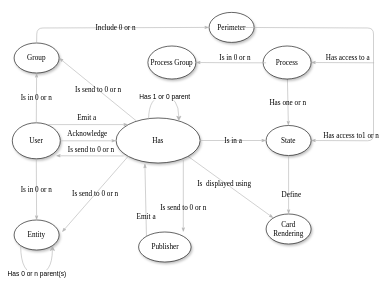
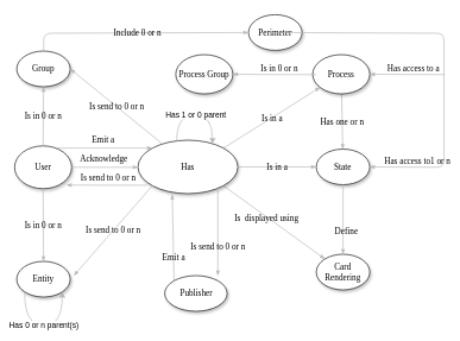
  <mxCell id="0" />
  <mxCell id="1" parent="0" />
  <mxCell id="2" value="Emit a " style="edgeStyle=none;rounded=1;html=1;labelBackgroundColor=none;startArrow=none;startFill=0;startSize=5;endArrow=classicThin;endFill=1;endSize=5;jettySize=auto;orthogonalLoop=1;strokeColor=#B3B3B3;strokeWidth=1;fontFamily=Verdana;fontSize=12;exitX=0;exitY=0;exitDx=0;exitDy=0;entryX=0.343;entryY=1.013;entryDx=0;entryDy=0;entryPerimeter=0;" parent="1" source="3" target="10" edge="1"><mxGeometry x="-0.453" relative="1" as="geometry"><mxPoint as="offset" /></mxGeometry></mxCell>
  <mxCell id="3" value="Publisher" style="ellipse;whiteSpace=wrap;html=1;rounded=0;shadow=1;comic=0;labelBackgroundColor=none;strokeWidth=1;fontFamily=Verdana;fontSize=12;align=center;" parent="1" vertex="1"><mxGeometry x="230.5" y="386" width="87.5" height="50" as="geometry" /></mxCell>
  <mxCell id="4" value="Has one or n " style="edgeStyle=none;rounded=1;html=1;labelBackgroundColor=none;startArrow=none;startFill=0;startSize=5;endArrow=classicThin;endFill=1;endSize=5;jettySize=auto;orthogonalLoop=1;strokeColor=#B3B3B3;strokeWidth=1;fontFamily=Verdana;fontSize=12" parent="1" source="6" target="8" edge="1"><mxGeometry relative="1" as="geometry" /></mxCell>
  <mxCell id="5" value="Is&amp;nbsp; displayed using " style="edgeStyle=none;rounded=1;html=1;labelBackgroundColor=none;startArrow=none;startFill=0;startSize=5;endArrow=classicThin;endFill=1;endSize=5;jettySize=auto;orthogonalLoop=1;strokeColor=#B3B3B3;strokeWidth=1;fontFamily=Verdana;fontSize=12;exitX=1;exitY=1;exitDx=0;exitDy=0;" parent="1" source="10" target="7" edge="1"><mxGeometry x="-0.136" y="-2" relative="1" as="geometry"><mxPoint x="433" y="296" as="sourcePoint" /><mxPoint as="offset" /></mxGeometry></mxCell>
  <mxCell id="6" value="Process" style="ellipse;whiteSpace=wrap;html=1;rounded=0;shadow=1;comic=0;labelBackgroundColor=none;strokeWidth=1;fontFamily=Verdana;fontSize=12;align=center;" parent="1" vertex="1"><mxGeometry x="438" y="76" width="80" height="55" as="geometry" /></mxCell>
  <mxCell id="7" value="Card Rendering" style="ellipse;whiteSpace=wrap;html=1;rounded=0;shadow=1;comic=0;labelBackgroundColor=none;strokeWidth=1;fontFamily=Verdana;fontSize=12;align=center;" parent="1" vertex="1"><mxGeometry x="443" y="356" width="75" height="50" as="geometry" /></mxCell>
  <mxCell id="8" value="State" style="ellipse;whiteSpace=wrap;html=1;rounded=0;shadow=1;comic=0;labelBackgroundColor=none;strokeWidth=1;fontFamily=Verdana;fontSize=12;align=center;" parent="1" vertex="1"><mxGeometry x="443" y="208.5" width="75" height="50" as="geometry" /></mxCell>
+ <mxCell id="9" value="Is in a " style="edgeStyle=none;rounded=1;html=1;labelBackgroundColor=none;startArrow=none;startFill=0;startSize=5;endArrow=classicThin;endFill=1;endSize=5;jettySize=auto;orthogonalLoop=1;strokeColor=#B3B3B3;strokeWidth=1;fontFamily=Verdana;fontSize=12;exitX=1;exitY=0;exitDx=0;exitDy=0;" parent="1" source="10" target="6" edge="1"><mxGeometry relative="1" as="geometry" /></mxCell>
  <mxCell id="10" value="Has " style="ellipse;whiteSpace=wrap;html=1;rounded=0;shadow=1;comic=0;labelBackgroundColor=none;strokeWidth=1;fontFamily=Verdana;fontSize=12;align=center;" parent="1" vertex="1"><mxGeometry x="193" y="196" width="140" height="75" as="geometry" /></mxCell>
  <mxCell id="11" value="Is in a " style="edgeStyle=none;rounded=1;html=1;labelBackgroundColor=none;startArrow=none;startFill=0;startSize=5;endArrow=classicThin;endFill=1;endSize=5;jettySize=auto;orthogonalLoop=1;strokeColor=#B3B3B3;strokeWidth=1;fontFamily=Verdana;fontSize=12;entryX=0;entryY=0.5;entryDx=0;entryDy=0;" parent="1" source="10" target="8" edge="1"><mxGeometry relative="1" as="geometry"><mxPoint x="240.5" y="321" as="sourcePoint" /></mxGeometry></mxCell>
  <mxCell id="12" value="User" style="ellipse;whiteSpace=wrap;html=1;rounded=0;shadow=1;comic=0;labelBackgroundColor=none;strokeWidth=1;fontFamily=Verdana;fontSize=12;align=center;" parent="1" vertex="1"><mxGeometry x="20" y="204" width="80" height="60" as="geometry" /></mxCell>
  <mxCell id="13" value="Group" style="ellipse;whiteSpace=wrap;html=1;rounded=0;shadow=1;comic=0;labelBackgroundColor=none;strokeWidth=1;fontFamily=Verdana;fontSize=12;align=center;" parent="1" vertex="1"><mxGeometry x="23" y="71" width="75" height="50" as="geometry" /></mxCell>
  <mxCell id="14" value="Is in 0 or n " style="edgeStyle=none;rounded=1;html=1;labelBackgroundColor=none;startArrow=none;startFill=0;startSize=5;endArrow=classicThin;endFill=1;endSize=5;jettySize=auto;orthogonalLoop=1;strokeColor=#B3B3B3;strokeWidth=1;fontFamily=Verdana;fontSize=12;exitX=0.5;exitY=0;exitDx=0;exitDy=0;" parent="1" source="12" target="13" edge="1"><mxGeometry relative="1" as="geometry"><mxPoint x="272.653" y="196.172" as="sourcePoint" /><mxPoint x="374.162" y="288.204" as="targetPoint" /></mxGeometry></mxCell>
  <mxCell id="15" value="Is send to 0 or n " style="edgeStyle=none;rounded=1;html=1;labelBackgroundColor=none;startArrow=none;startFill=0;startSize=5;endArrow=classicThin;endFill=1;endSize=5;jettySize=auto;orthogonalLoop=1;strokeColor=#B3B3B3;strokeWidth=1;fontFamily=Verdana;fontSize=12;entryX=0.91;entryY=0.866;entryDx=0;entryDy=0;entryPerimeter=0;exitX=0.089;exitY=0.803;exitDx=0;exitDy=0;exitPerimeter=0;" parent="1" edge="1"><mxGeometry x="-0.043" y="-10" relative="1" as="geometry"><mxPoint x="205.46" y="259.225" as="sourcePoint" /><mxPoint x="92.8" y="258.96" as="targetPoint" /><mxPoint as="offset" /></mxGeometry></mxCell>
  <mxCell id="16" value="Is send to 0 or n " style="edgeStyle=none;rounded=1;html=1;labelBackgroundColor=none;startArrow=none;startFill=0;startSize=5;endArrow=classicThin;endFill=1;endSize=5;jettySize=auto;orthogonalLoop=1;strokeColor=#B3B3B3;strokeWidth=1;fontFamily=Verdana;fontSize=12;exitX=0.243;exitY=0.067;exitDx=0;exitDy=0;entryX=1;entryY=0.5;entryDx=0;entryDy=0;exitPerimeter=0;" parent="1" source="10" target="13" edge="1"><mxGeometry relative="1" as="geometry"><mxPoint x="216" y="186" as="sourcePoint" /><mxPoint x="106.315" y="208.59" as="targetPoint" /></mxGeometry></mxCell>
  <mxCell id="17" value="" style="rounded=0;whiteSpace=wrap;html=1;" parent="1" vertex="1"><mxGeometry x="543" y="171" height="60" as="geometry" /></mxCell>
  <mxCell id="18" value="Entity" style="ellipse;whiteSpace=wrap;html=1;rounded=0;shadow=1;comic=0;labelBackgroundColor=none;strokeWidth=1;fontFamily=Verdana;fontSize=12;align=center;" parent="1" vertex="1"><mxGeometry x="23" y="366" width="75" height="50" as="geometry" /></mxCell>
  <mxCell id="19" value="Is send to 0 or n " style="edgeStyle=none;rounded=1;html=1;labelBackgroundColor=none;startArrow=none;startFill=0;startSize=5;endArrow=classicThin;endFill=1;endSize=5;jettySize=auto;orthogonalLoop=1;strokeColor=#B3B3B3;strokeWidth=1;fontFamily=Verdana;fontSize=12;exitX=0;exitY=1;exitDx=0;exitDy=0;" parent="1" source="10" edge="1"><mxGeometry relative="1" as="geometry"><mxPoint x="216" y="196" as="sourcePoint" /><mxPoint x="103" y="386" as="targetPoint" /></mxGeometry></mxCell>
  <mxCell id="20" value="Is in 0 or n " style="edgeStyle=none;rounded=1;html=1;labelBackgroundColor=none;startArrow=none;startFill=0;startSize=5;endArrow=classicThin;endFill=1;endSize=5;jettySize=auto;orthogonalLoop=1;strokeColor=#B3B3B3;strokeWidth=1;fontFamily=Verdana;fontSize=12;exitX=0.5;exitY=1;exitDx=0;exitDy=0;entryX=0.5;entryY=0;entryDx=0;entryDy=0;" parent="1" source="12" target="18" edge="1"><mxGeometry relative="1" as="geometry"><mxPoint x="83" y="266" as="sourcePoint" /><mxPoint x="83" y="186" as="targetPoint" /></mxGeometry></mxCell>
  <mxCell id="21" value="Define" style="edgeStyle=none;rounded=1;html=1;labelBackgroundColor=none;startArrow=none;startFill=0;startSize=5;endArrow=classicThin;endFill=1;endSize=5;jettySize=auto;orthogonalLoop=1;strokeColor=#B3B3B3;strokeWidth=1;fontFamily=Verdana;fontSize=12;exitX=0.5;exitY=1;exitDx=0;exitDy=0;entryX=0.5;entryY=0;entryDx=0;entryDy=0;" parent="1" source="8" target="7" edge="1"><mxGeometry x="0.332" y="3" relative="1" as="geometry"><mxPoint x="316.838" y="253.796" as="sourcePoint" /><mxPoint x="1" as="offset" /><mxPoint x="460.562" y="325.945" as="targetPoint" /></mxGeometry></mxCell>
  <mxCell id="22" value="Emit a " style="edgeStyle=none;rounded=1;html=1;labelBackgroundColor=none;startArrow=none;startFill=0;startSize=5;endArrow=classicThin;endFill=1;endSize=5;jettySize=auto;orthogonalLoop=1;strokeColor=#B3B3B3;strokeWidth=1;fontFamily=Verdana;fontSize=12;exitX=0.75;exitY=0.05;exitDx=0;exitDy=0;exitPerimeter=0;" parent="1" source="12" edge="1"><mxGeometry x="-0.045" y="12" relative="1" as="geometry"><mxPoint x="264.162" y="253.796" as="sourcePoint" /><mxPoint x="213" y="207" as="targetPoint" /><mxPoint as="offset" /></mxGeometry></mxCell>
  <mxCell id="23" value="Is send to 0 or n " style="edgeStyle=none;rounded=1;html=1;labelBackgroundColor=none;startArrow=none;startFill=0;startSize=5;endArrow=classicThin;endFill=1;endSize=5;jettySize=auto;orthogonalLoop=1;strokeColor=#B3B3B3;strokeWidth=1;fontFamily=Verdana;fontSize=12;" parent="1" edge="1"><mxGeometry x="0.333" relative="1" as="geometry"><mxPoint x="305" y="266" as="sourcePoint" /><mxPoint x="305" y="386" as="targetPoint" /><mxPoint as="offset" /></mxGeometry></mxCell>
  <mxCell id="24" value="Perimeter" style="ellipse;whiteSpace=wrap;html=1;rounded=0;shadow=1;comic=0;labelBackgroundColor=none;strokeWidth=1;fontFamily=Verdana;fontSize=12;align=center;" parent="1" vertex="1"><mxGeometry x="348" y="20" width="75" height="50" as="geometry" /></mxCell>
  <mxCell id="25" value="Include 0 or n" style="edgeStyle=none;rounded=1;html=1;labelBackgroundColor=none;startArrow=none;startFill=0;startSize=5;endArrow=classicThin;endFill=1;endSize=5;jettySize=auto;orthogonalLoop=1;strokeColor=#B3B3B3;strokeWidth=1;fontFamily=Verdana;fontSize=12;exitX=0.5;exitY=0;exitDx=0;exitDy=0;entryX=0;entryY=0.5;entryDx=0;entryDy=0;" parent="1" source="13" target="24" edge="1"><mxGeometry relative="1" as="geometry"><mxPoint x="223.171" y="217.162" as="sourcePoint" /><mxPoint x="108" y="106" as="targetPoint" /><Array as="points"><mxPoint x="61" y="46" /></Array></mxGeometry></mxCell>
  <mxCell id="26" value="Has access to a" style="edgeStyle=none;rounded=1;html=1;labelBackgroundColor=none;startArrow=none;startFill=0;startSize=5;endArrow=classicThin;endFill=1;endSize=5;jettySize=auto;orthogonalLoop=1;strokeColor=#B3B3B3;strokeWidth=1;fontFamily=Verdana;fontSize=12;entryX=1;entryY=0.5;entryDx=0;entryDy=0;" parent="1" target="6" edge="1"><mxGeometry x="-0.157" y="-8" relative="1" as="geometry"><mxPoint x="623" y="104" as="sourcePoint" /><mxPoint x="473" y="76" as="targetPoint" /><mxPoint as="offset" /></mxGeometry></mxCell>
  <mxCell id="27" value="&lt;div&gt;&amp;nbsp;&amp;nbsp;&amp;nbsp;&amp;nbsp;&amp;nbsp;&amp;nbsp; Has access to1 or n &lt;br&gt;&lt;/div&gt;" style="edgeStyle=none;rounded=1;html=1;labelBackgroundColor=none;startArrow=none;startFill=0;startSize=5;endArrow=classicThin;endFill=1;endSize=5;jettySize=auto;orthogonalLoop=1;strokeColor=#B3B3B3;strokeWidth=1;fontFamily=Verdana;fontSize=12;entryX=1;entryY=0.5;entryDx=0;entryDy=0;jumpStyle=none;exitX=1;exitY=0.5;exitDx=0;exitDy=0;" parent="1" target="8" edge="1"><mxGeometry x="0.792" y="-8" relative="1" as="geometry"><mxPoint x="377" y="45" as="sourcePoint" /><mxPoint x="527" y="233.5" as="targetPoint" /><Array as="points"><mxPoint x="622" y="46" /><mxPoint x="622" y="234" /></Array><mxPoint as="offset" /></mxGeometry></mxCell>
  <mxCell id="28" value="Acknowledge" style="edgeStyle=none;rounded=1;html=1;labelBackgroundColor=none;startArrow=none;startFill=0;startSize=5;endArrow=classicThin;endFill=1;endSize=5;jettySize=auto;orthogonalLoop=1;strokeColor=#B3B3B3;strokeWidth=1;fontFamily=Verdana;fontSize=12;exitX=1;exitY=0.5;exitDx=0;exitDy=0;" parent="1" source="12" edge="1"><mxGeometry x="-0.042" y="12" relative="1" as="geometry"><mxPoint x="98" y="232.75" as="sourcePoint" /><mxPoint x="193" y="234" as="targetPoint" /><mxPoint as="offset" /></mxGeometry></mxCell>
  <mxCell id="29" value="Has 1 or 0 parent" style="endArrow=classic;html=1;edgeStyle=orthogonalEdgeStyle;curved=1;entryX=1;entryY=0;entryDx=0;entryDy=0;exitX=0.387;exitY=0.032;exitDx=0;exitDy=0;exitPerimeter=0;strokeColor=#B3B3B3;" parent="1" source="10" edge="1"><mxGeometry width="50" height="50" relative="1" as="geometry"><mxPoint x="247" y="186" as="sourcePoint" /><mxPoint x="297.547" y="201.01" as="targetPoint" /><Array as="points"><mxPoint x="247" y="160" /><mxPoint x="298" y="160" /><mxPoint x="298" y="201" /></Array></mxGeometry></mxCell>
  <mxCell id="30" value="&lt;div&gt;Has 0 or n parent(s)&lt;/div&gt;" style="endArrow=classic;html=1;edgeStyle=orthogonalEdgeStyle;curved=1;entryX=1;entryY=1;entryDx=0;entryDy=0;strokeColor=#B3B3B3;" parent="1" target="18" edge="1"><mxGeometry width="50" height="50" relative="1" as="geometry"><mxPoint x="34" y="409" as="sourcePoint" /><mxPoint x="277.547" y="527.01" as="targetPoint" /><Array as="points"><mxPoint x="34" y="456" /><mxPoint x="87" y="456" /></Array></mxGeometry></mxCell>
  <mxCell id="31" value="Process Group" style="ellipse;whiteSpace=wrap;html=1;rounded=0;shadow=1;comic=0;labelBackgroundColor=none;strokeWidth=1;fontFamily=Verdana;fontSize=12;align=center;" vertex="1" parent="1"><mxGeometry x="246" y="76" width="80" height="55" as="geometry" /></mxCell>
  <mxCell id="32" value="Is in 0 or n " style="edgeStyle=none;rounded=1;html=1;labelBackgroundColor=none;startArrow=none;startFill=0;startSize=5;endArrow=classicThin;endFill=1;endSize=5;jettySize=auto;orthogonalLoop=1;strokeColor=#B3B3B3;strokeWidth=1;fontFamily=Verdana;fontSize=12;entryX=1;entryY=0.5;entryDx=0;entryDy=0;" edge="1" parent="1" target="31"><mxGeometry x="-0.111" y="-8" relative="1" as="geometry"><mxPoint x="443" y="104" as="sourcePoint" /><mxPoint x="393" y="103" as="targetPoint" /><mxPoint as="offset" /><Array as="points"><mxPoint x="393" y="104" /></Array></mxGeometry></mxCell>
